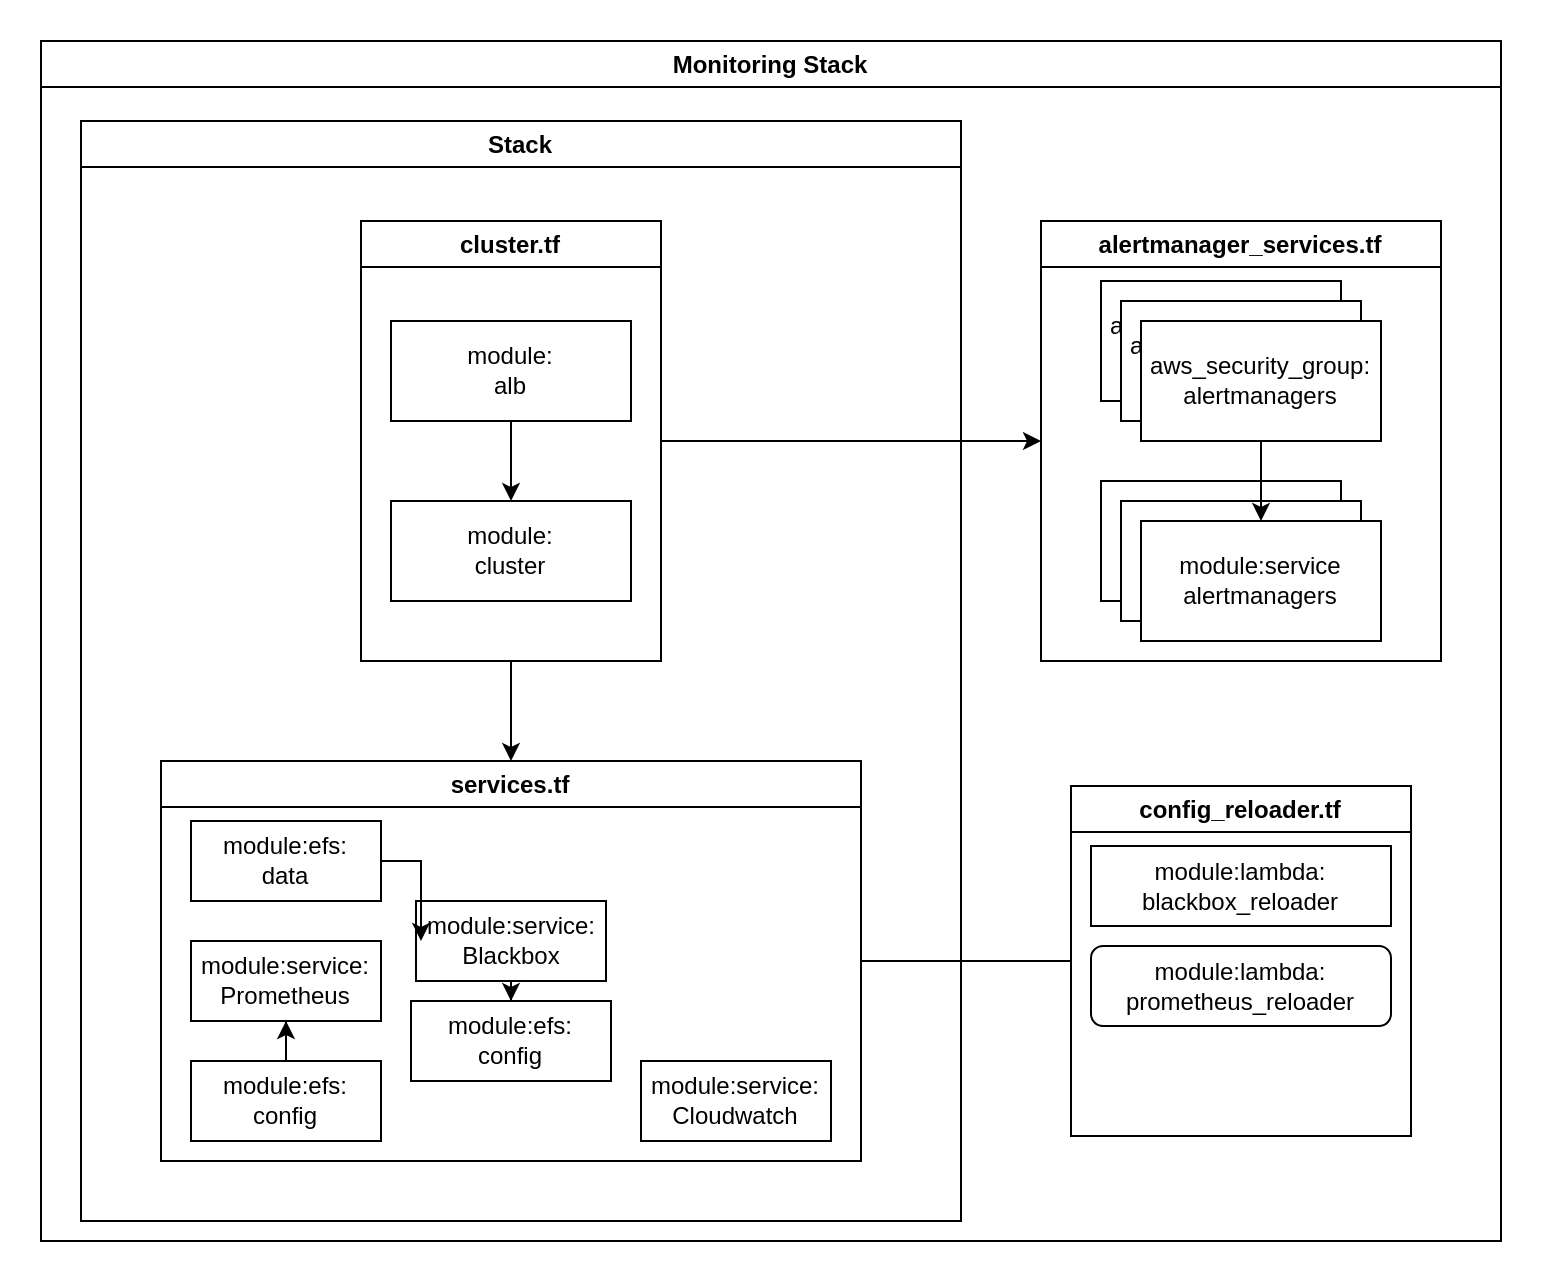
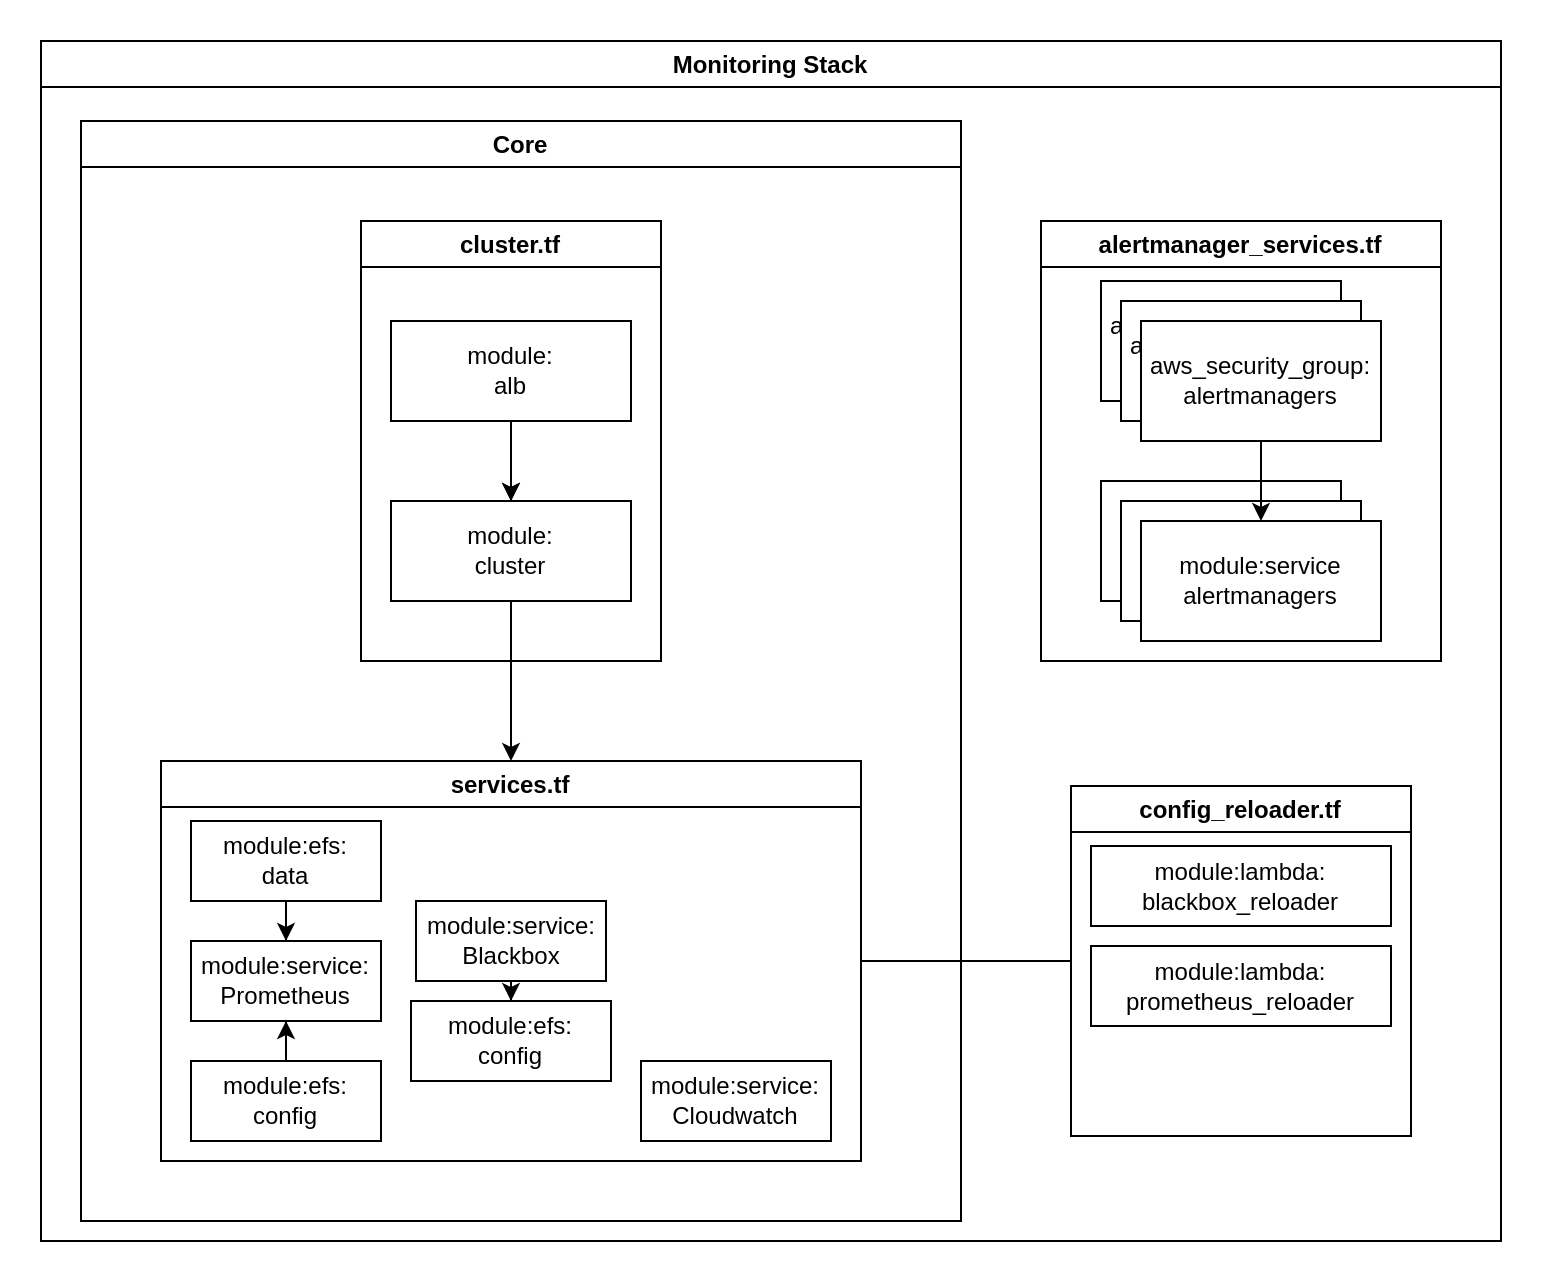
  <mxCell id="0" />
  <mxCell id="1" parent="0" />
  <mxCell id="2" value="Monitoring Stack" style="swimlane;" parent="1" vertex="1"><mxGeometry x="20" y="20" width="730" height="600" as="geometry"><mxRectangle x="-10" y="120" width="130" height="23" as="alternateBounds" /></mxGeometry></mxCell>
  <mxCell id="3" value="alertmanager_services.tf" style="swimlane;" parent="2" vertex="1"><mxGeometry x="500" y="90" width="200" height="220" as="geometry"><mxRectangle x="580" y="40" width="180" height="30" as="alternateBounds" /></mxGeometry></mxCell>
  <mxCell id="4" value="" style="group" parent="3" vertex="1" connectable="0"><mxGeometry x="30" y="30" width="140" height="80" as="geometry" /></mxCell>
  <mxCell id="5" value="aws_security_group:&lt;br&gt;&lt;div&gt;alertmanagers&lt;/div&gt;" style="rounded=0;whiteSpace=wrap;html=1;" parent="4" vertex="1"><mxGeometry width="120" height="60" as="geometry" /></mxCell>
  <mxCell id="6" value="aws_security_group:&lt;br&gt;&lt;div&gt;alertmanagers&lt;/div&gt;" style="rounded=0;whiteSpace=wrap;html=1;" parent="4" vertex="1"><mxGeometry x="10" y="10" width="120" height="60" as="geometry" /></mxCell>
  <mxCell id="7" value="aws_security_group:&lt;br&gt;alertmanagers" style="rounded=0;whiteSpace=wrap;html=1;" parent="4" vertex="1"><mxGeometry x="20" y="20" width="120" height="60" as="geometry" /></mxCell>
  <mxCell id="8" value="" style="group" parent="3" vertex="1" connectable="0"><mxGeometry x="30" y="130" width="140" height="80" as="geometry" /></mxCell>
  <mxCell id="9" value="alertmanagers" style="rounded=0;whiteSpace=wrap;html=1;" parent="8" vertex="1"><mxGeometry width="120" height="60" as="geometry" /></mxCell>
  <mxCell id="10" value="alertmanagers" style="rounded=0;whiteSpace=wrap;html=1;" parent="8" vertex="1"><mxGeometry x="10" y="10" width="120" height="60" as="geometry" /></mxCell>
  <mxCell id="11" value="module:service&lt;br&gt;alertmanagers" style="rounded=0;whiteSpace=wrap;html=1;" parent="8" vertex="1"><mxGeometry x="20" y="20" width="120" height="60" as="geometry" /></mxCell>
  <mxCell id="12" value="" style="edgeStyle=orthogonalEdgeStyle;rounded=0;orthogonalLoop=1;jettySize=auto;html=1;" parent="3" source="7" target="11" edge="1"><mxGeometry relative="1" as="geometry" /></mxCell>
- <mxCell id="13" value="" style="edgeStyle=orthogonalEdgeStyle;rounded=0;orthogonalLoop=1;jettySize=auto;html=1;entryX=0;entryY=0.5;entryDx=0;entryDy=0;" parent="2" source="19" target="3" edge="1"><mxGeometry relative="1" as="geometry" /></mxCell>
+ <mxCell id="13" value="" style="edgeStyle=orthogonalEdgeStyle;rounded=0;orthogonalLoop=1;jettySize=auto;html=1;" parent="2" source="19" target="22" edge="1"><mxGeometry relative="1" as="geometry" /></mxCell>
  <mxCell id="14" value="" style="edgeStyle=orthogonalEdgeStyle;rounded=0;orthogonalLoop=1;jettySize=auto;html=1;entryX=0;entryY=0.5;entryDx=0;entryDy=0;endArrow=none;" parent="2" source="23" target="15" edge="1"><mxGeometry relative="1" as="geometry" /></mxCell>
  <mxCell id="15" value="config_reloader.tf" style="swimlane;" parent="2" vertex="1"><mxGeometry x="515" y="372.5" width="170" height="175" as="geometry"><mxRectangle x="595" y="345" width="140" height="30" as="alternateBounds" /></mxGeometry></mxCell>
  <mxCell id="16" value="module:lambda:&lt;br&gt;blackbox_reloader" style="rounded=0;whiteSpace=wrap;html=1;" parent="15" vertex="1"><mxGeometry x="10" y="30" width="150" height="40" as="geometry" /></mxCell>
- <mxCell id="17" value="module:lambda:&lt;br&gt;prometheus_reloader" style="whiteSpace=wrap;html=1;rounded=1;" parent="15" vertex="1"><mxGeometry x="10" y="80" width="150" height="40" as="geometry" /></mxCell>
- <mxCell id="18" value="Stack" style="swimlane;startSize=23;" vertex="1" parent="2"><mxGeometry x="20" y="40" width="440" height="550" as="geometry"><mxRectangle x="60" y="40" width="70" height="30" as="alternateBounds" /></mxGeometry></mxCell>
+ <mxCell id="17" value="module:lambda:&lt;br&gt;prometheus_reloader" style="rounded=0;whiteSpace=wrap;html=1;" parent="15" vertex="1"><mxGeometry x="10" y="80" width="150" height="40" as="geometry" /></mxCell>
+ <mxCell id="18" value="Core" style="swimlane;startSize=23;" vertex="1" parent="2"><mxGeometry x="20" y="40" width="440" height="550" as="geometry"><mxRectangle x="60" y="40" width="70" height="30" as="alternateBounds" /></mxGeometry></mxCell>
  <mxCell id="19" value="cluster.tf" style="swimlane;" parent="18" vertex="1"><mxGeometry x="140" y="50" width="150" height="220" as="geometry"><mxRectangle x="50" y="140" width="150" height="23" as="alternateBounds" /></mxGeometry></mxCell>
  <mxCell id="20" value="" style="edgeStyle=orthogonalEdgeStyle;rounded=0;orthogonalLoop=1;jettySize=auto;html=1;" parent="19" source="21" target="22" edge="1"><mxGeometry relative="1" as="geometry" /></mxCell>
  <mxCell id="21" value="module:&lt;br&gt;alb" style="rounded=0;whiteSpace=wrap;html=1;" parent="19" vertex="1"><mxGeometry x="15" y="50" width="120" height="50" as="geometry" /></mxCell>
  <mxCell id="22" value="module:&lt;br&gt;cluster" style="rounded=0;whiteSpace=wrap;html=1;" parent="19" vertex="1"><mxGeometry x="15" y="140" width="120" height="50" as="geometry" /></mxCell>
  <mxCell id="23" value="services.tf" style="swimlane;" parent="18" vertex="1"><mxGeometry x="40" y="320" width="350" height="200" as="geometry"><mxRectangle x="750" y="140" width="90" height="23" as="alternateBounds" /></mxGeometry></mxCell>
  <mxCell id="24" value="module:service:&lt;br&gt;Prometheus" style="rounded=0;whiteSpace=wrap;html=1;" parent="23" vertex="1"><mxGeometry x="15" y="90" width="95" height="40" as="geometry" /></mxCell>
  <mxCell id="25" value="module:service:&lt;br&gt;Cloudwatch" style="rounded=0;whiteSpace=wrap;html=1;" parent="23" vertex="1"><mxGeometry x="240" y="150" width="95" height="40" as="geometry" /></mxCell>
  <mxCell id="26" value="" style="edgeStyle=orthogonalEdgeStyle;rounded=0;orthogonalLoop=1;jettySize=auto;html=1;" parent="23" source="27" target="28" edge="1"><mxGeometry relative="1" as="geometry" /></mxCell>
  <mxCell id="27" value="module:service:&lt;br&gt;Blackbox" style="rounded=0;whiteSpace=wrap;html=1;" parent="23" vertex="1"><mxGeometry x="127.5" y="70" width="95" height="40" as="geometry" /></mxCell>
  <mxCell id="28" value="module:efs:&lt;br&gt;config" style="rounded=0;whiteSpace=wrap;html=1;" parent="23" vertex="1"><mxGeometry x="125" y="120" width="100" height="40" as="geometry" /></mxCell>
- <mxCell id="29" value="" style="edgeStyle=orthogonalEdgeStyle;rounded=0;orthogonalLoop=1;jettySize=auto;html=1;" parent="23" source="30" target="27" edge="1"><mxGeometry relative="1" as="geometry" /></mxCell>
+ <mxCell id="29" value="" style="edgeStyle=orthogonalEdgeStyle;rounded=0;orthogonalLoop=1;jettySize=auto;html=1;" parent="23" source="30" target="24" edge="1"><mxGeometry relative="1" as="geometry" /></mxCell>
  <mxCell id="30" value="module:efs:&lt;br&gt;data" style="rounded=0;whiteSpace=wrap;html=1;" parent="23" vertex="1"><mxGeometry x="15" y="30" width="95" height="40" as="geometry" /></mxCell>
  <mxCell id="31" value="" style="edgeStyle=orthogonalEdgeStyle;rounded=0;orthogonalLoop=1;jettySize=auto;html=1;" parent="23" source="32" target="24" edge="1"><mxGeometry relative="1" as="geometry" /></mxCell>
  <mxCell id="32" value="module:efs:&lt;br&gt;config" style="rounded=0;whiteSpace=wrap;html=1;" parent="23" vertex="1"><mxGeometry x="15" y="150" width="95" height="40" as="geometry" /></mxCell>
  <mxCell id="33" style="edgeStyle=orthogonalEdgeStyle;rounded=0;orthogonalLoop=1;jettySize=auto;html=1;exitX=0.5;exitY=1;exitDx=0;exitDy=0;" parent="18" source="19" target="23" edge="1"><mxGeometry relative="1" as="geometry"><mxPoint x="35" y="320" as="targetPoint" /></mxGeometry></mxCell>
